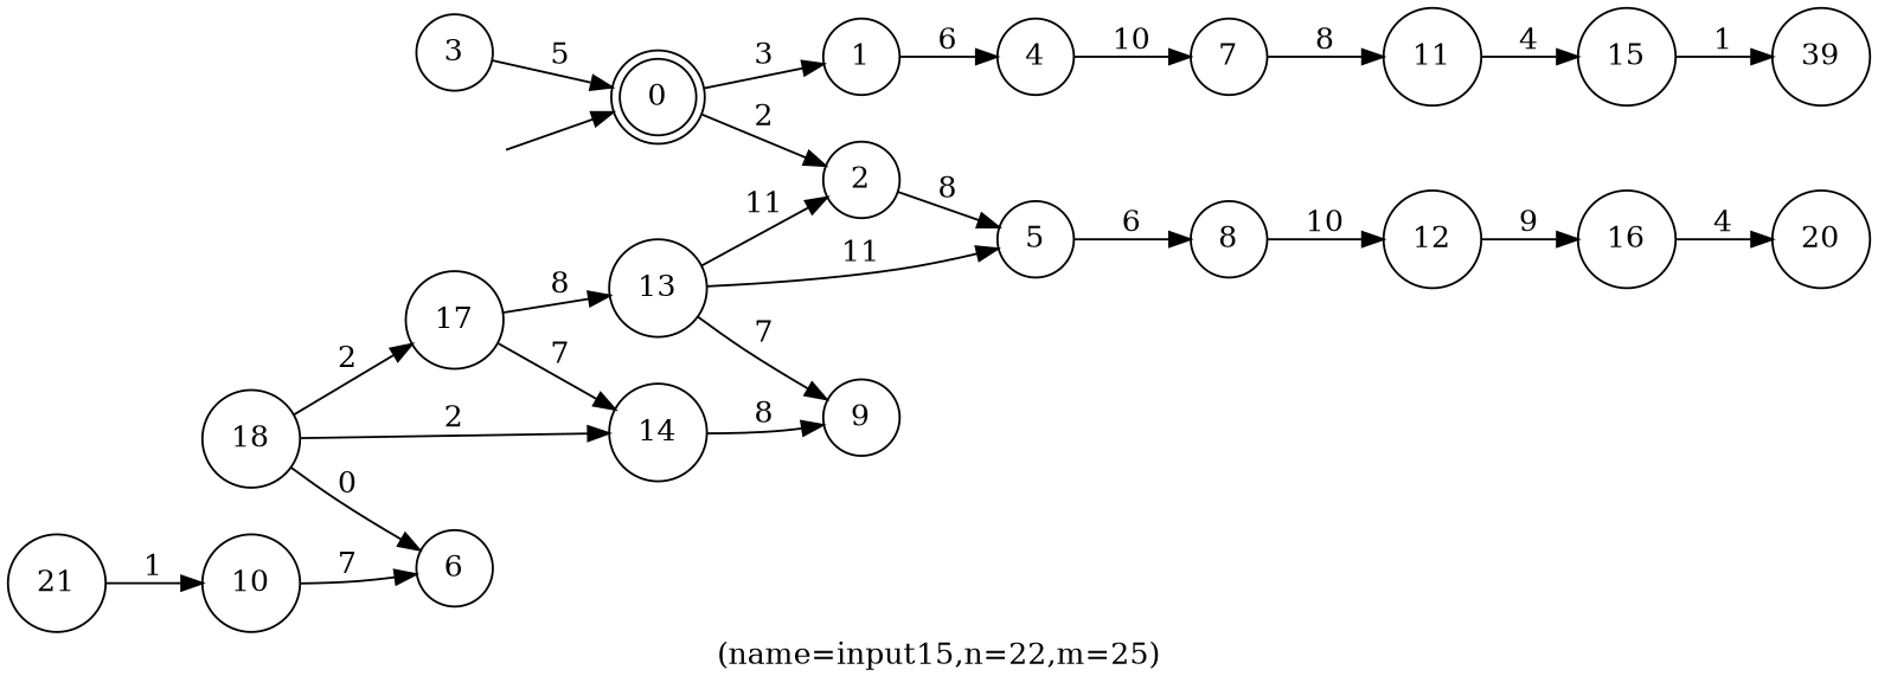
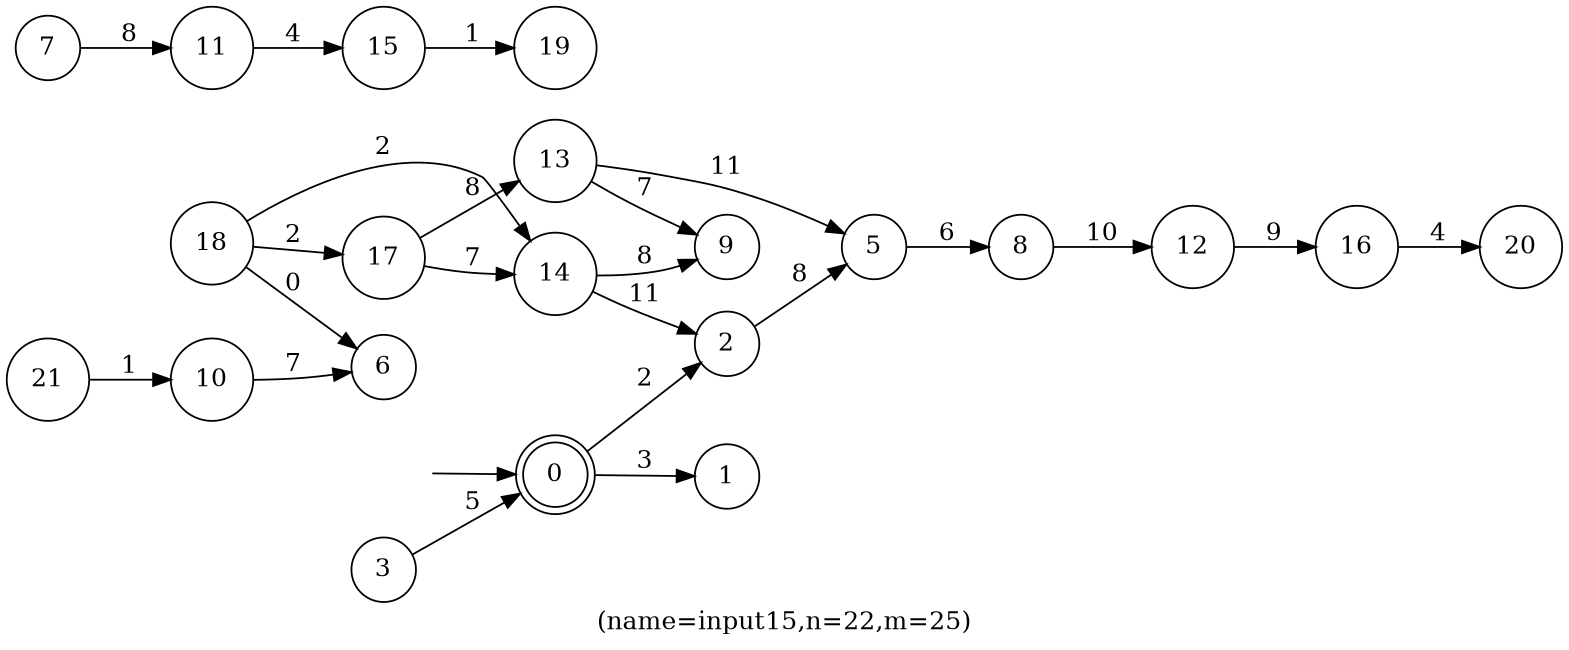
  digraph {
    label="(name=input15,n=22,m=25)"
    rankdir=LR
    node [shape=circle]
    _nil [style=invis shape=""]
    0 [shape=doublecircle]
    2
    1
    5
-   4
    18
    6
    14
    17
    9
    15
-   19 [label=39]
+   19
    21
    10
    13
    8
    7
    11
    16
    20
    3
    12
    _nil -> 0
    0 -> 2 [label=2]
    0 -> 1 [label=3]
    2 -> 5 [label=8]
-   1 -> 4 [label=6]
    5 -> 8 [label=6]
-   4 -> 7 [label=10]
    18 -> 6 [label=0]
    18 -> 14 [label=2]
    18 -> 17 [label=2]
-   13 -> 2 [label=11]
+   14 -> 2 [label=11]
    14 -> 9 [label=8]
    17 -> 14 [label=7]
    17 -> 13 [label=8]
    15 -> 19 [label=1]
    21 -> 10 [label=1]
    10 -> 6 [label=7]
    13 -> 5 [label=11]
    13 -> 9 [label=7]
    8 -> 12 [label=10]
    7 -> 11 [label=8]
    11 -> 15 [label=4]
    16 -> 20 [label=4]
    3 -> 0 [label=5]
    12 -> 16 [label=9]
  }
